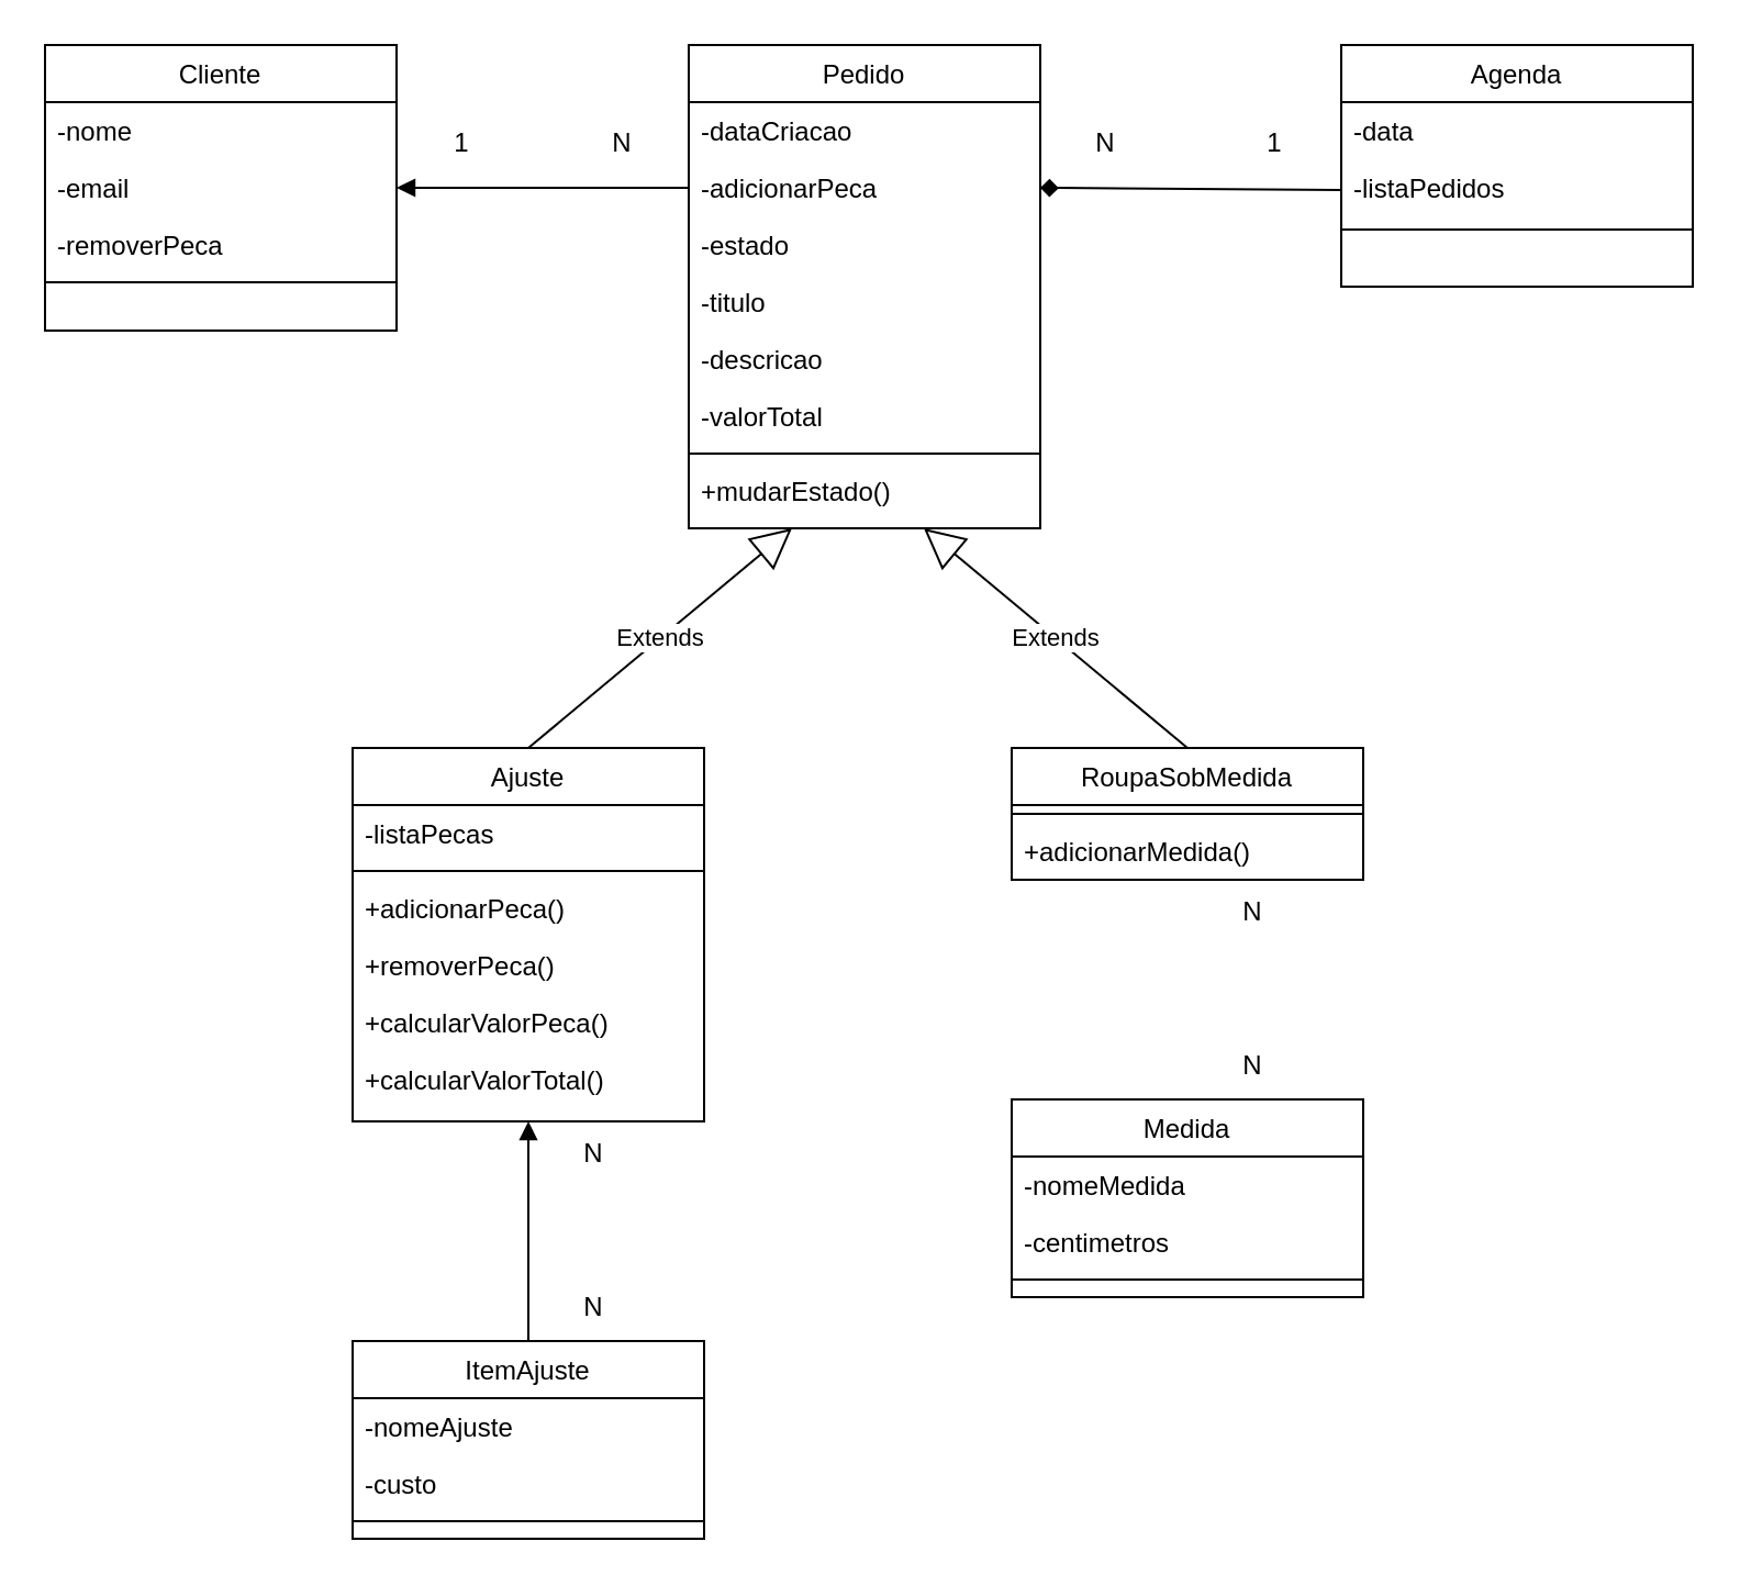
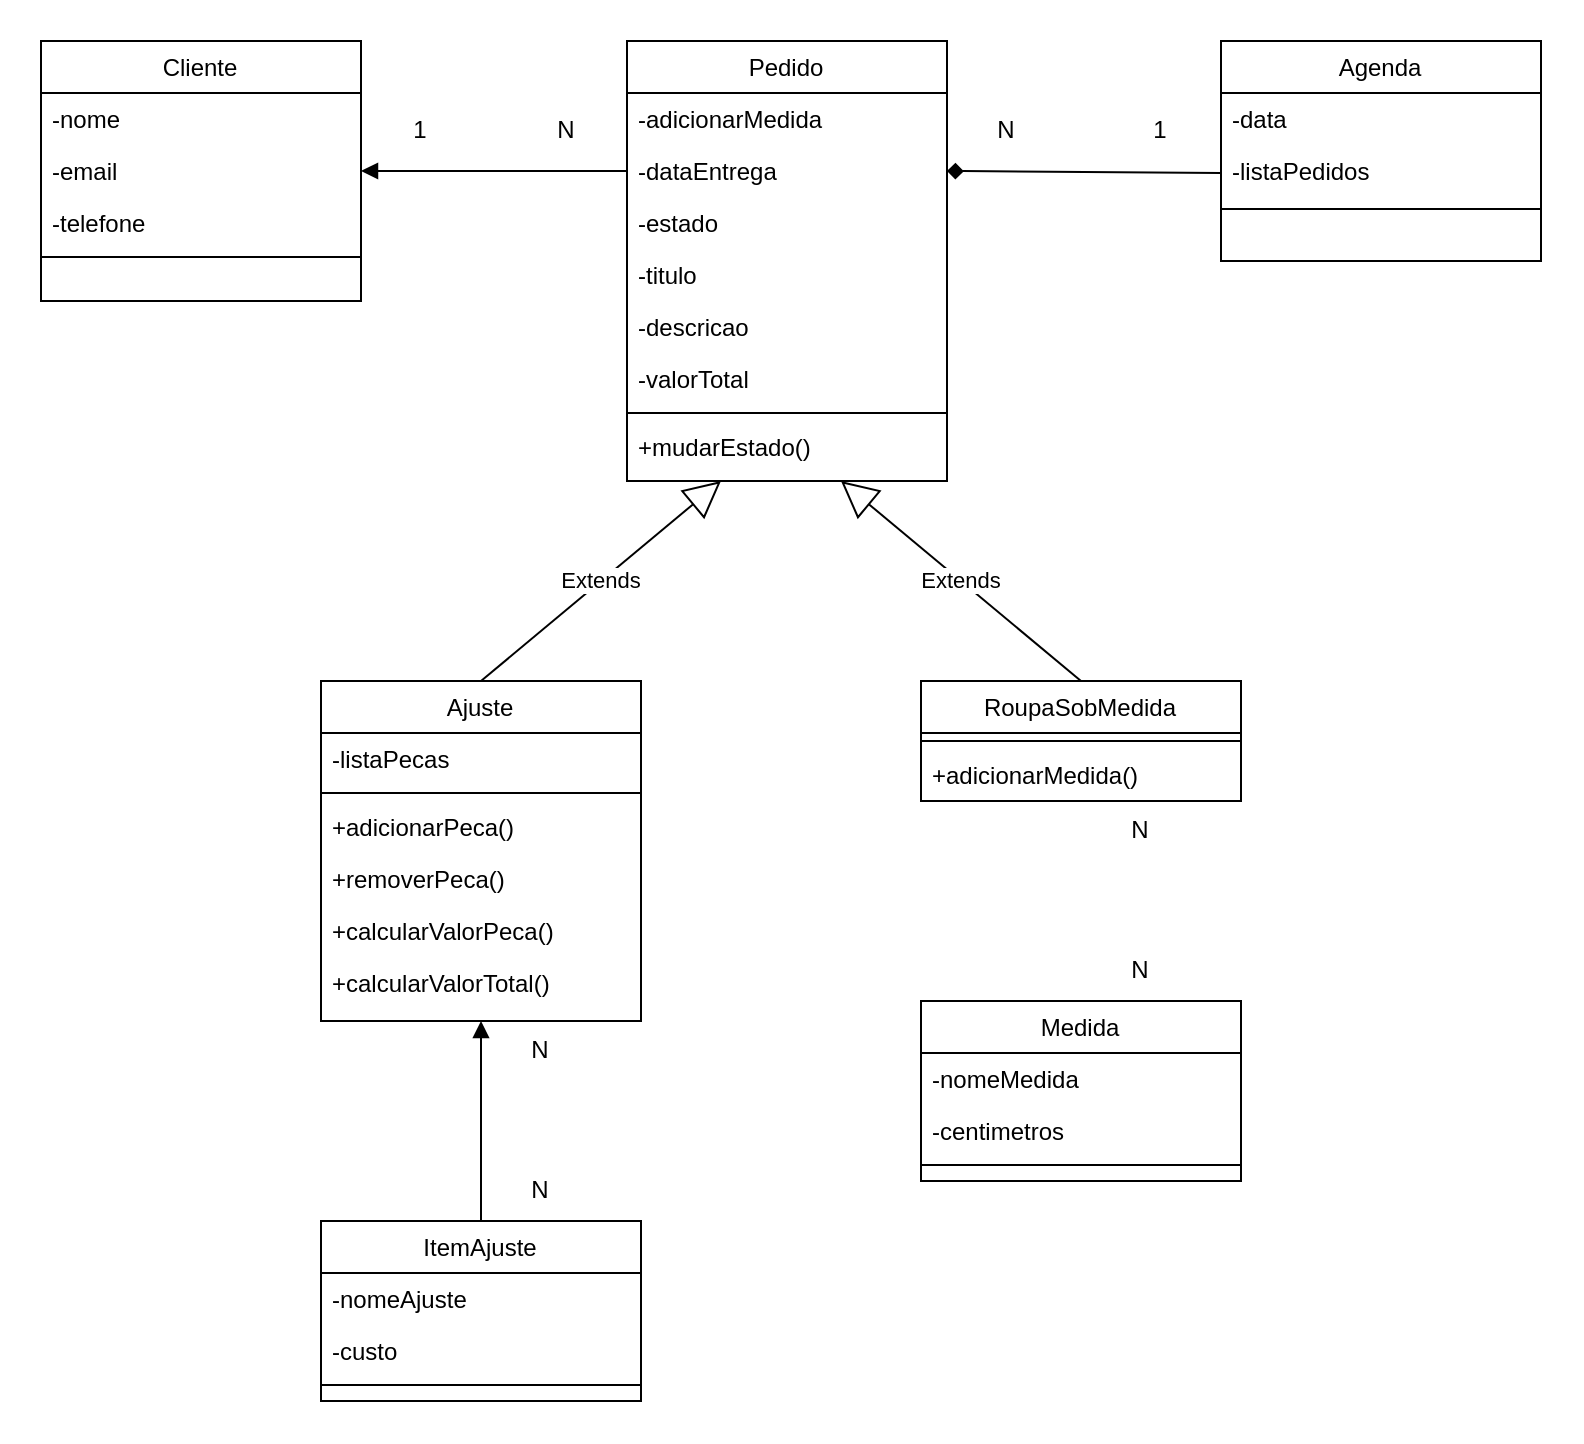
  <mxCell id="0" />
  <mxCell id="1" parent="0" />
  <mxCell id="2" value="Pedido" style="swimlane;fontStyle=0;align=center;verticalAlign=top;childLayout=stackLayout;horizontal=1;startSize=26;horizontalStack=0;resizeParent=1;resizeLast=0;collapsible=1;marginBottom=0;rounded=0;shadow=0;strokeWidth=1;" parent="1" vertex="1"><mxGeometry x="313" y="20" width="160" height="220" as="geometry"><mxRectangle x="550" y="140" width="160" height="26" as="alternateBounds" /></mxGeometry></mxCell>
- <mxCell id="3" value="-dataCriacao" style="text;align=left;verticalAlign=top;spacingLeft=4;spacingRight=4;overflow=hidden;rotatable=0;points=[[0,0.5],[1,0.5]];portConstraint=eastwest;" parent="2" vertex="1"><mxGeometry y="26" width="160" height="26" as="geometry" /></mxCell>
- <mxCell id="4" value="-adicionarPeca" style="text;align=left;verticalAlign=top;spacingLeft=4;spacingRight=4;overflow=hidden;rotatable=0;points=[[0,0.5],[1,0.5]];portConstraint=eastwest;rounded=0;shadow=0;html=0;" parent="2" vertex="1"><mxGeometry y="52" width="160" height="26" as="geometry" /></mxCell>
+ <mxCell id="3" value="-adicionarMedida" style="text;align=left;verticalAlign=top;spacingLeft=4;spacingRight=4;overflow=hidden;rotatable=0;points=[[0,0.5],[1,0.5]];portConstraint=eastwest;" parent="2" vertex="1"><mxGeometry y="26" width="160" height="26" as="geometry" /></mxCell>
+ <mxCell id="4" value="-dataEntrega" style="text;align=left;verticalAlign=top;spacingLeft=4;spacingRight=4;overflow=hidden;rotatable=0;points=[[0,0.5],[1,0.5]];portConstraint=eastwest;rounded=0;shadow=0;html=0;" parent="2" vertex="1"><mxGeometry y="52" width="160" height="26" as="geometry" /></mxCell>
  <mxCell id="5" value="-estado" style="text;align=left;verticalAlign=top;spacingLeft=4;spacingRight=4;overflow=hidden;rotatable=0;points=[[0,0.5],[1,0.5]];portConstraint=eastwest;rounded=0;shadow=0;html=0;" parent="2" vertex="1"><mxGeometry y="78" width="160" height="26" as="geometry" /></mxCell>
  <mxCell id="6" value="-titulo" style="text;align=left;verticalAlign=top;spacingLeft=4;spacingRight=4;overflow=hidden;rotatable=0;points=[[0,0.5],[1,0.5]];portConstraint=eastwest;rounded=0;shadow=0;html=0;" parent="2" vertex="1"><mxGeometry y="104" width="160" height="26" as="geometry" /></mxCell>
  <mxCell id="7" value="-descricao" style="text;align=left;verticalAlign=top;spacingLeft=4;spacingRight=4;overflow=hidden;rotatable=0;points=[[0,0.5],[1,0.5]];portConstraint=eastwest;rounded=0;shadow=0;html=0;" parent="2" vertex="1"><mxGeometry y="130" width="160" height="26" as="geometry" /></mxCell>
  <mxCell id="8" value="-valorTotal" style="text;align=left;verticalAlign=top;spacingLeft=4;spacingRight=4;overflow=hidden;rotatable=0;points=[[0,0.5],[1,0.5]];portConstraint=eastwest;rounded=0;shadow=0;html=0;" vertex="1" parent="2"><mxGeometry y="156" width="160" height="26" as="geometry" /></mxCell>
  <mxCell id="9" value="" style="line;html=1;strokeWidth=1;align=left;verticalAlign=middle;spacingTop=-1;spacingLeft=3;spacingRight=3;rotatable=0;labelPosition=right;points=[];portConstraint=eastwest;" parent="2" vertex="1"><mxGeometry y="182" width="160" height="8" as="geometry" /></mxCell>
  <mxCell id="10" value="+mudarEstado()" style="text;align=left;verticalAlign=top;spacingLeft=4;spacingRight=4;overflow=hidden;rotatable=0;points=[[0,0.5],[1,0.5]];portConstraint=eastwest;" parent="2" vertex="1"><mxGeometry y="190" width="160" height="26" as="geometry" /></mxCell>
  <mxCell id="11" value="Cliente" style="swimlane;fontStyle=0;align=center;verticalAlign=top;childLayout=stackLayout;horizontal=1;startSize=26;horizontalStack=0;resizeParent=1;resizeLast=0;collapsible=1;marginBottom=0;rounded=0;shadow=0;strokeWidth=1;" vertex="1" parent="1"><mxGeometry x="20" y="20" width="160" height="130" as="geometry"><mxRectangle x="550" y="140" width="160" height="26" as="alternateBounds" /></mxGeometry></mxCell>
  <mxCell id="12" value="-nome" style="text;align=left;verticalAlign=top;spacingLeft=4;spacingRight=4;overflow=hidden;rotatable=0;points=[[0,0.5],[1,0.5]];portConstraint=eastwest;" vertex="1" parent="11"><mxGeometry y="26" width="160" height="26" as="geometry" /></mxCell>
  <mxCell id="13" value="-email" style="text;align=left;verticalAlign=top;spacingLeft=4;spacingRight=4;overflow=hidden;rotatable=0;points=[[0,0.5],[1,0.5]];portConstraint=eastwest;rounded=0;shadow=0;html=0;" vertex="1" parent="11"><mxGeometry y="52" width="160" height="26" as="geometry" /></mxCell>
- <mxCell id="14" value="-removerPeca" style="text;align=left;verticalAlign=top;spacingLeft=4;spacingRight=4;overflow=hidden;rotatable=0;points=[[0,0.5],[1,0.5]];portConstraint=eastwest;rounded=0;shadow=0;html=0;" vertex="1" parent="11"><mxGeometry y="78" width="160" height="26" as="geometry" /></mxCell>
+ <mxCell id="14" value="-telefone" style="text;align=left;verticalAlign=top;spacingLeft=4;spacingRight=4;overflow=hidden;rotatable=0;points=[[0,0.5],[1,0.5]];portConstraint=eastwest;rounded=0;shadow=0;html=0;" vertex="1" parent="11"><mxGeometry y="78" width="160" height="26" as="geometry" /></mxCell>
  <mxCell id="15" value="" style="line;html=1;strokeWidth=1;align=left;verticalAlign=middle;spacingTop=-1;spacingLeft=3;spacingRight=3;rotatable=0;labelPosition=right;points=[];portConstraint=eastwest;" vertex="1" parent="11"><mxGeometry y="104" width="160" height="8" as="geometry" /></mxCell>
  <mxCell id="16" value="RoupaSobMedida" style="swimlane;fontStyle=0;align=center;verticalAlign=top;childLayout=stackLayout;horizontal=1;startSize=26;horizontalStack=0;resizeParent=1;resizeLast=0;collapsible=1;marginBottom=0;rounded=0;shadow=0;strokeWidth=1;" vertex="1" parent="1"><mxGeometry x="460" y="340" width="160" height="60" as="geometry"><mxRectangle x="550" y="140" width="160" height="26" as="alternateBounds" /></mxGeometry></mxCell>
  <mxCell id="17" value="" style="line;html=1;strokeWidth=1;align=left;verticalAlign=middle;spacingTop=-1;spacingLeft=3;spacingRight=3;rotatable=0;labelPosition=right;points=[];portConstraint=eastwest;" vertex="1" parent="16"><mxGeometry y="26" width="160" height="8" as="geometry" /></mxCell>
  <mxCell id="18" value="+adicionarMedida()" style="text;align=left;verticalAlign=top;spacingLeft=4;spacingRight=4;overflow=hidden;rotatable=0;points=[[0,0.5],[1,0.5]];portConstraint=eastwest;" vertex="1" parent="16"><mxGeometry y="34" width="160" height="26" as="geometry" /></mxCell>
  <mxCell id="19" value="Ajuste" style="swimlane;fontStyle=0;align=center;verticalAlign=top;childLayout=stackLayout;horizontal=1;startSize=26;horizontalStack=0;resizeParent=1;resizeLast=0;collapsible=1;marginBottom=0;rounded=0;shadow=0;strokeWidth=1;" vertex="1" parent="1"><mxGeometry x="160" y="340" width="160" height="170" as="geometry"><mxRectangle x="550" y="140" width="160" height="26" as="alternateBounds" /></mxGeometry></mxCell>
  <mxCell id="20" value="-listaPecas" style="text;align=left;verticalAlign=top;spacingLeft=4;spacingRight=4;overflow=hidden;rotatable=0;points=[[0,0.5],[1,0.5]];portConstraint=eastwest;" vertex="1" parent="19"><mxGeometry y="26" width="160" height="26" as="geometry" /></mxCell>
  <mxCell id="21" value="" style="line;html=1;strokeWidth=1;align=left;verticalAlign=middle;spacingTop=-1;spacingLeft=3;spacingRight=3;rotatable=0;labelPosition=right;points=[];portConstraint=eastwest;" vertex="1" parent="19"><mxGeometry y="52" width="160" height="8" as="geometry" /></mxCell>
  <mxCell id="22" value="+adicionarPeca()" style="text;align=left;verticalAlign=top;spacingLeft=4;spacingRight=4;overflow=hidden;rotatable=0;points=[[0,0.5],[1,0.5]];portConstraint=eastwest;" vertex="1" parent="19"><mxGeometry y="60" width="160" height="26" as="geometry" /></mxCell>
  <mxCell id="23" value="+removerPeca()" style="text;align=left;verticalAlign=top;spacingLeft=4;spacingRight=4;overflow=hidden;rotatable=0;points=[[0,0.5],[1,0.5]];portConstraint=eastwest;" vertex="1" parent="19"><mxGeometry y="86" width="160" height="26" as="geometry" /></mxCell>
  <mxCell id="24" value="+calcularValorPeca()" style="text;align=left;verticalAlign=top;spacingLeft=4;spacingRight=4;overflow=hidden;rotatable=0;points=[[0,0.5],[1,0.5]];portConstraint=eastwest;" vertex="1" parent="19"><mxGeometry y="112" width="160" height="26" as="geometry" /></mxCell>
  <mxCell id="25" value="+calcularValorTotal()" style="text;align=left;verticalAlign=top;spacingLeft=4;spacingRight=4;overflow=hidden;rotatable=0;points=[[0,0.5],[1,0.5]];portConstraint=eastwest;" vertex="1" parent="19"><mxGeometry y="138" width="160" height="26" as="geometry" /></mxCell>
  <mxCell id="26" value="ItemAjuste" style="swimlane;fontStyle=0;align=center;verticalAlign=top;childLayout=stackLayout;horizontal=1;startSize=26;horizontalStack=0;resizeParent=1;resizeLast=0;collapsible=1;marginBottom=0;rounded=0;shadow=0;strokeWidth=1;" vertex="1" parent="1"><mxGeometry x="160" y="610" width="160" height="90" as="geometry"><mxRectangle x="550" y="140" width="160" height="26" as="alternateBounds" /></mxGeometry></mxCell>
  <mxCell id="27" value="-nomeAjuste" style="text;align=left;verticalAlign=top;spacingLeft=4;spacingRight=4;overflow=hidden;rotatable=0;points=[[0,0.5],[1,0.5]];portConstraint=eastwest;" vertex="1" parent="26"><mxGeometry y="26" width="160" height="26" as="geometry" /></mxCell>
  <mxCell id="28" value="-custo" style="text;align=left;verticalAlign=top;spacingLeft=4;spacingRight=4;overflow=hidden;rotatable=0;points=[[0,0.5],[1,0.5]];portConstraint=eastwest;rounded=0;shadow=0;html=0;" vertex="1" parent="26"><mxGeometry y="52" width="160" height="26" as="geometry" /></mxCell>
  <mxCell id="29" value="" style="line;html=1;strokeWidth=1;align=left;verticalAlign=middle;spacingTop=-1;spacingLeft=3;spacingRight=3;rotatable=0;labelPosition=right;points=[];portConstraint=eastwest;" vertex="1" parent="26"><mxGeometry y="78" width="160" height="8" as="geometry" /></mxCell>
  <mxCell id="30" value="Medida" style="swimlane;fontStyle=0;align=center;verticalAlign=top;childLayout=stackLayout;horizontal=1;startSize=26;horizontalStack=0;resizeParent=1;resizeLast=0;collapsible=1;marginBottom=0;rounded=0;shadow=0;strokeWidth=1;" vertex="1" parent="1"><mxGeometry x="460" y="500" width="160" height="90" as="geometry"><mxRectangle x="550" y="140" width="160" height="26" as="alternateBounds" /></mxGeometry></mxCell>
  <mxCell id="31" value="-nomeMedida" style="text;align=left;verticalAlign=top;spacingLeft=4;spacingRight=4;overflow=hidden;rotatable=0;points=[[0,0.5],[1,0.5]];portConstraint=eastwest;" vertex="1" parent="30"><mxGeometry y="26" width="160" height="26" as="geometry" /></mxCell>
  <mxCell id="32" value="-centimetros" style="text;align=left;verticalAlign=top;spacingLeft=4;spacingRight=4;overflow=hidden;rotatable=0;points=[[0,0.5],[1,0.5]];portConstraint=eastwest;rounded=0;shadow=0;html=0;" vertex="1" parent="30"><mxGeometry y="52" width="160" height="26" as="geometry" /></mxCell>
  <mxCell id="33" value="" style="line;html=1;strokeWidth=1;align=left;verticalAlign=middle;spacingTop=-1;spacingLeft=3;spacingRight=3;rotatable=0;labelPosition=right;points=[];portConstraint=eastwest;" vertex="1" parent="30"><mxGeometry y="78" width="160" height="8" as="geometry" /></mxCell>
  <mxCell id="34" value="Agenda" style="swimlane;fontStyle=0;align=center;verticalAlign=top;childLayout=stackLayout;horizontal=1;startSize=26;horizontalStack=0;resizeParent=1;resizeLast=0;collapsible=1;marginBottom=0;rounded=0;shadow=0;strokeWidth=1;" vertex="1" parent="1"><mxGeometry x="610" y="20" width="160" height="110" as="geometry"><mxRectangle x="550" y="140" width="160" height="26" as="alternateBounds" /></mxGeometry></mxCell>
  <mxCell id="35" value="-data" style="text;align=left;verticalAlign=top;spacingLeft=4;spacingRight=4;overflow=hidden;rotatable=0;points=[[0,0.5],[1,0.5]];portConstraint=eastwest;" vertex="1" parent="34"><mxGeometry y="26" width="160" height="26" as="geometry" /></mxCell>
  <mxCell id="36" value="-listaPedidos" style="text;align=left;verticalAlign=top;spacingLeft=4;spacingRight=4;overflow=hidden;rotatable=0;points=[[0,0.5],[1,0.5]];portConstraint=eastwest;rounded=0;shadow=0;html=0;" vertex="1" parent="34"><mxGeometry y="52" width="160" height="28" as="geometry" /></mxCell>
  <mxCell id="37" value="" style="line;html=1;strokeWidth=1;align=left;verticalAlign=middle;spacingTop=-1;spacingLeft=3;spacingRight=3;rotatable=0;labelPosition=right;points=[];portConstraint=eastwest;" vertex="1" parent="34"><mxGeometry y="80" width="160" height="8" as="geometry" /></mxCell>
  <mxCell id="38" value="Extends" style="endArrow=block;endSize=16;endFill=0;html=1;rounded=0;exitX=0.5;exitY=0;exitDx=0;exitDy=0;" edge="1" parent="1" source="19"><mxGeometry x="0.002" width="160" relative="1" as="geometry"><mxPoint x="270" y="120" as="sourcePoint" /><mxPoint x="360" y="240" as="targetPoint" /><mxPoint as="offset" /></mxGeometry></mxCell>
  <mxCell id="39" value="Extends" style="endArrow=block;endSize=16;endFill=0;html=1;rounded=0;exitX=0.5;exitY=0;exitDx=0;exitDy=0;" edge="1" parent="1" source="16"><mxGeometry x="0.002" width="160" relative="1" as="geometry"><mxPoint x="313" y="340" as="sourcePoint" /><mxPoint x="420" y="240" as="targetPoint" /><mxPoint as="offset" /><Array as="points" /></mxGeometry></mxCell>
  <mxCell id="40" value="" style="endArrow=block;html=1;rounded=0;exitX=0.5;exitY=0;exitDx=0;exitDy=0;entryX=0.5;entryY=1;entryDx=0;entryDy=0;" edge="1" parent="1" source="26" target="19"><mxGeometry width="50" height="50" relative="1" as="geometry"><mxPoint x="320" y="370" as="sourcePoint" /><mxPoint x="370" y="320" as="targetPoint" /></mxGeometry></mxCell>
  <mxCell id="41" value="N" style="text;html=1;strokeColor=none;fillColor=none;align=center;verticalAlign=middle;whiteSpace=wrap;rounded=0;" vertex="1" parent="1"><mxGeometry x="240" y="510" width="60" height="30" as="geometry" /></mxCell>
  <mxCell id="42" value="N" style="text;html=1;strokeColor=none;fillColor=none;align=center;verticalAlign=middle;whiteSpace=wrap;rounded=0;" vertex="1" parent="1"><mxGeometry x="240" y="580" width="60" height="30" as="geometry" /></mxCell>
  <mxCell id="43" value="N" style="text;html=1;strokeColor=none;fillColor=none;align=center;verticalAlign=middle;whiteSpace=wrap;rounded=0;" vertex="1" parent="1"><mxGeometry x="540" y="470" width="60" height="30" as="geometry" /></mxCell>
  <mxCell id="44" value="N" style="text;html=1;strokeColor=none;fillColor=none;align=center;verticalAlign=middle;whiteSpace=wrap;rounded=0;" vertex="1" parent="1"><mxGeometry x="540" y="400" width="60" height="30" as="geometry" /></mxCell>
  <mxCell id="45" value="" style="endArrow=block;html=1;rounded=0;exitX=0;exitY=0.5;exitDx=0;exitDy=0;entryX=1;entryY=0.5;entryDx=0;entryDy=0;" edge="1" parent="1" source="4" target="13"><mxGeometry width="50" height="50" relative="1" as="geometry"><mxPoint x="260" y="180" as="sourcePoint" /><mxPoint x="260" y="80" as="targetPoint" /></mxGeometry></mxCell>
  <mxCell id="46" value="1" style="text;html=1;strokeColor=none;fillColor=none;align=center;verticalAlign=middle;whiteSpace=wrap;rounded=0;" vertex="1" parent="1"><mxGeometry x="180" y="50" width="60" height="30" as="geometry" /></mxCell>
  <mxCell id="47" value="N" style="text;html=1;strokeColor=none;fillColor=none;align=center;verticalAlign=middle;whiteSpace=wrap;rounded=0;" vertex="1" parent="1"><mxGeometry x="253" y="50" width="60" height="30" as="geometry" /></mxCell>
  <mxCell id="48" value="" style="endArrow=diamond;html=1;rounded=0;exitX=0;exitY=0.5;exitDx=0;exitDy=0;entryX=1;entryY=0.5;entryDx=0;entryDy=0;" edge="1" parent="1" source="36" target="4"><mxGeometry width="50" height="50" relative="1" as="geometry"><mxPoint x="620" y="140" as="sourcePoint" /><mxPoint x="487" y="140" as="targetPoint" /></mxGeometry></mxCell>
  <mxCell id="49" value="1" style="text;html=1;strokeColor=none;fillColor=none;align=center;verticalAlign=middle;whiteSpace=wrap;rounded=0;" vertex="1" parent="1"><mxGeometry x="550" y="50" width="60" height="30" as="geometry" /></mxCell>
  <mxCell id="50" value="N" style="text;html=1;strokeColor=none;fillColor=none;align=center;verticalAlign=middle;whiteSpace=wrap;rounded=0;" vertex="1" parent="1"><mxGeometry x="473" y="50" width="60" height="30" as="geometry" /></mxCell>
